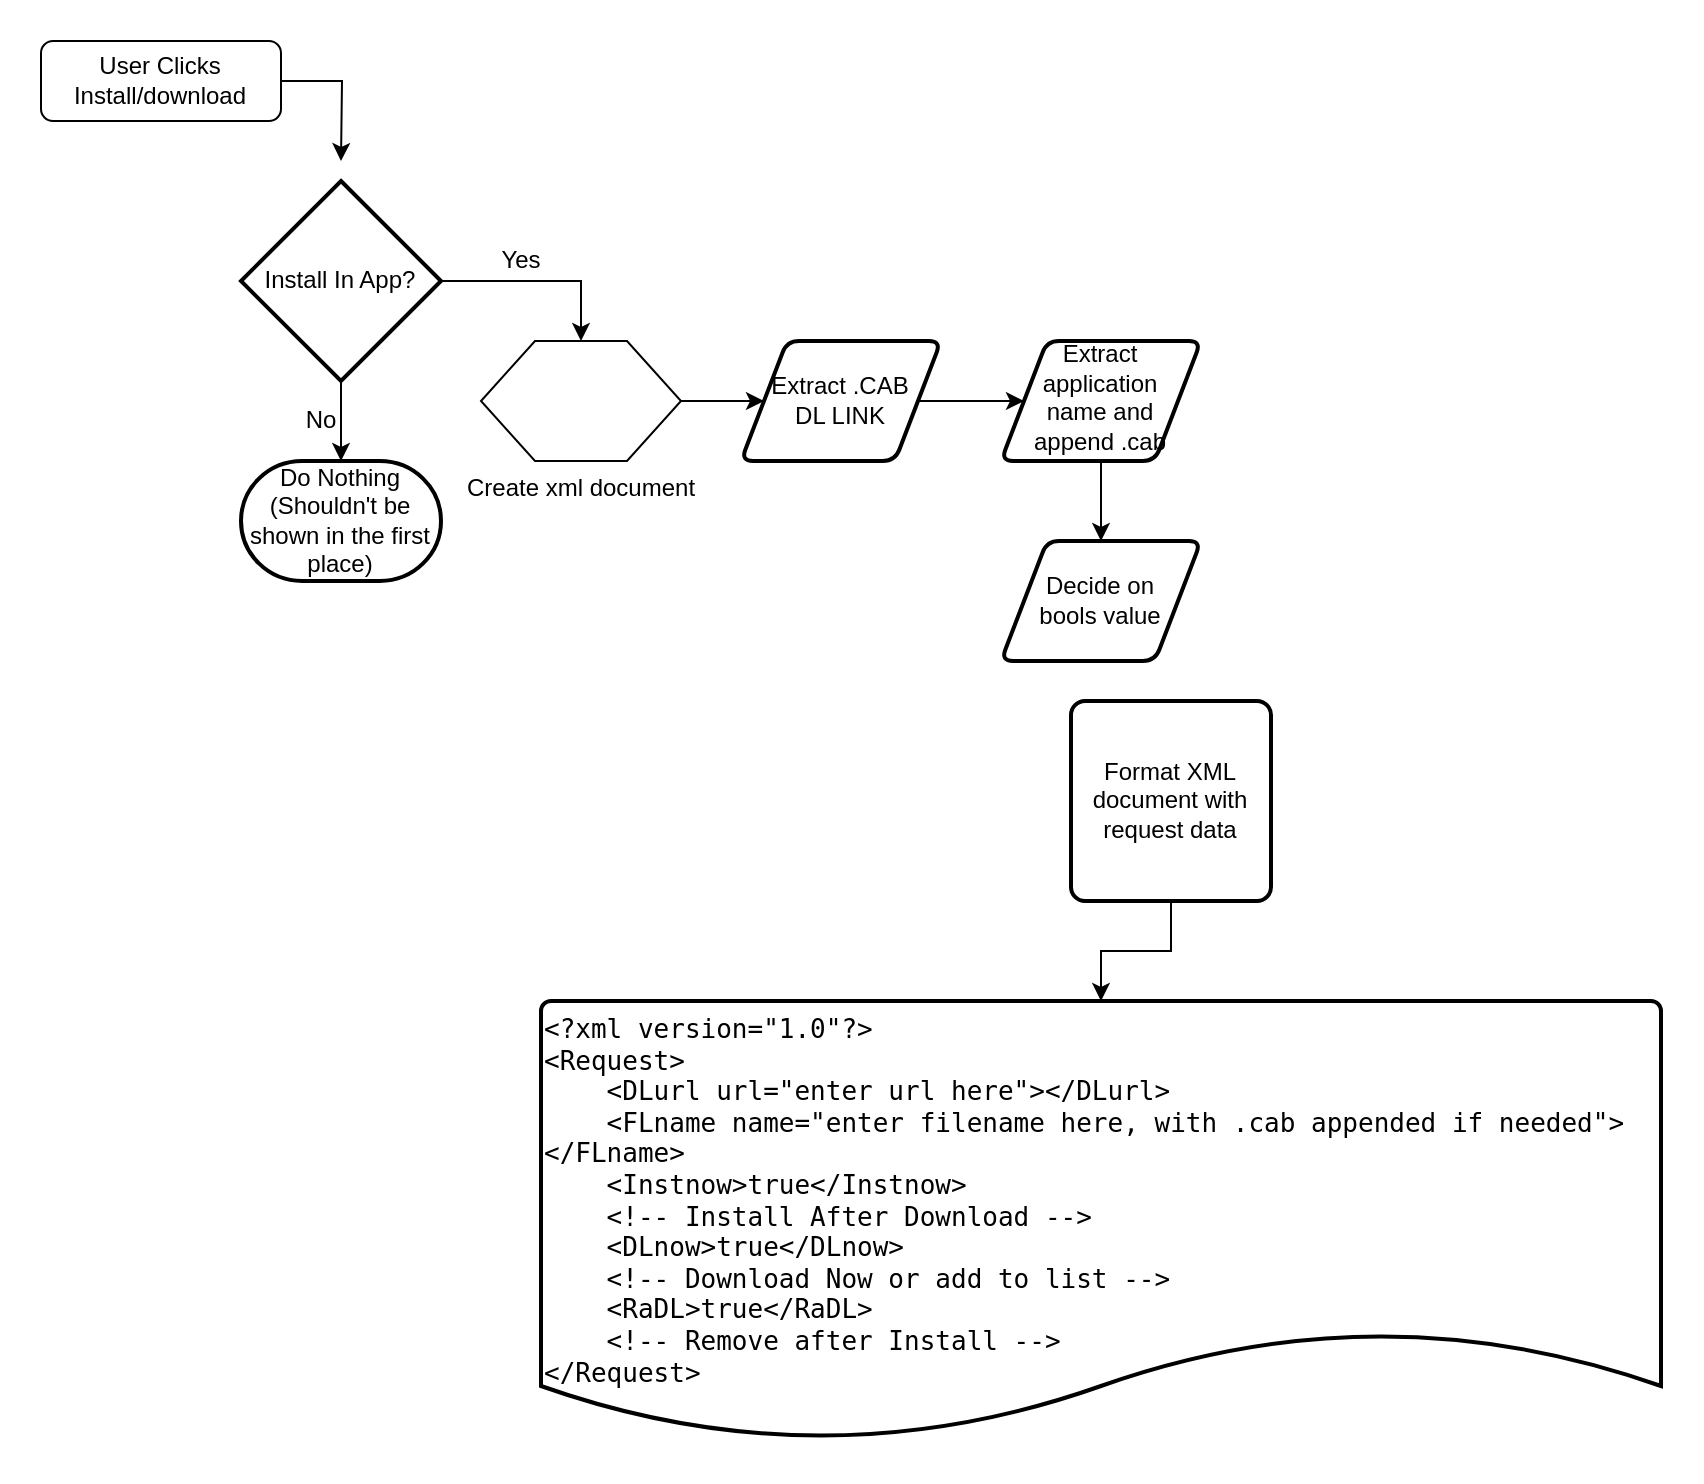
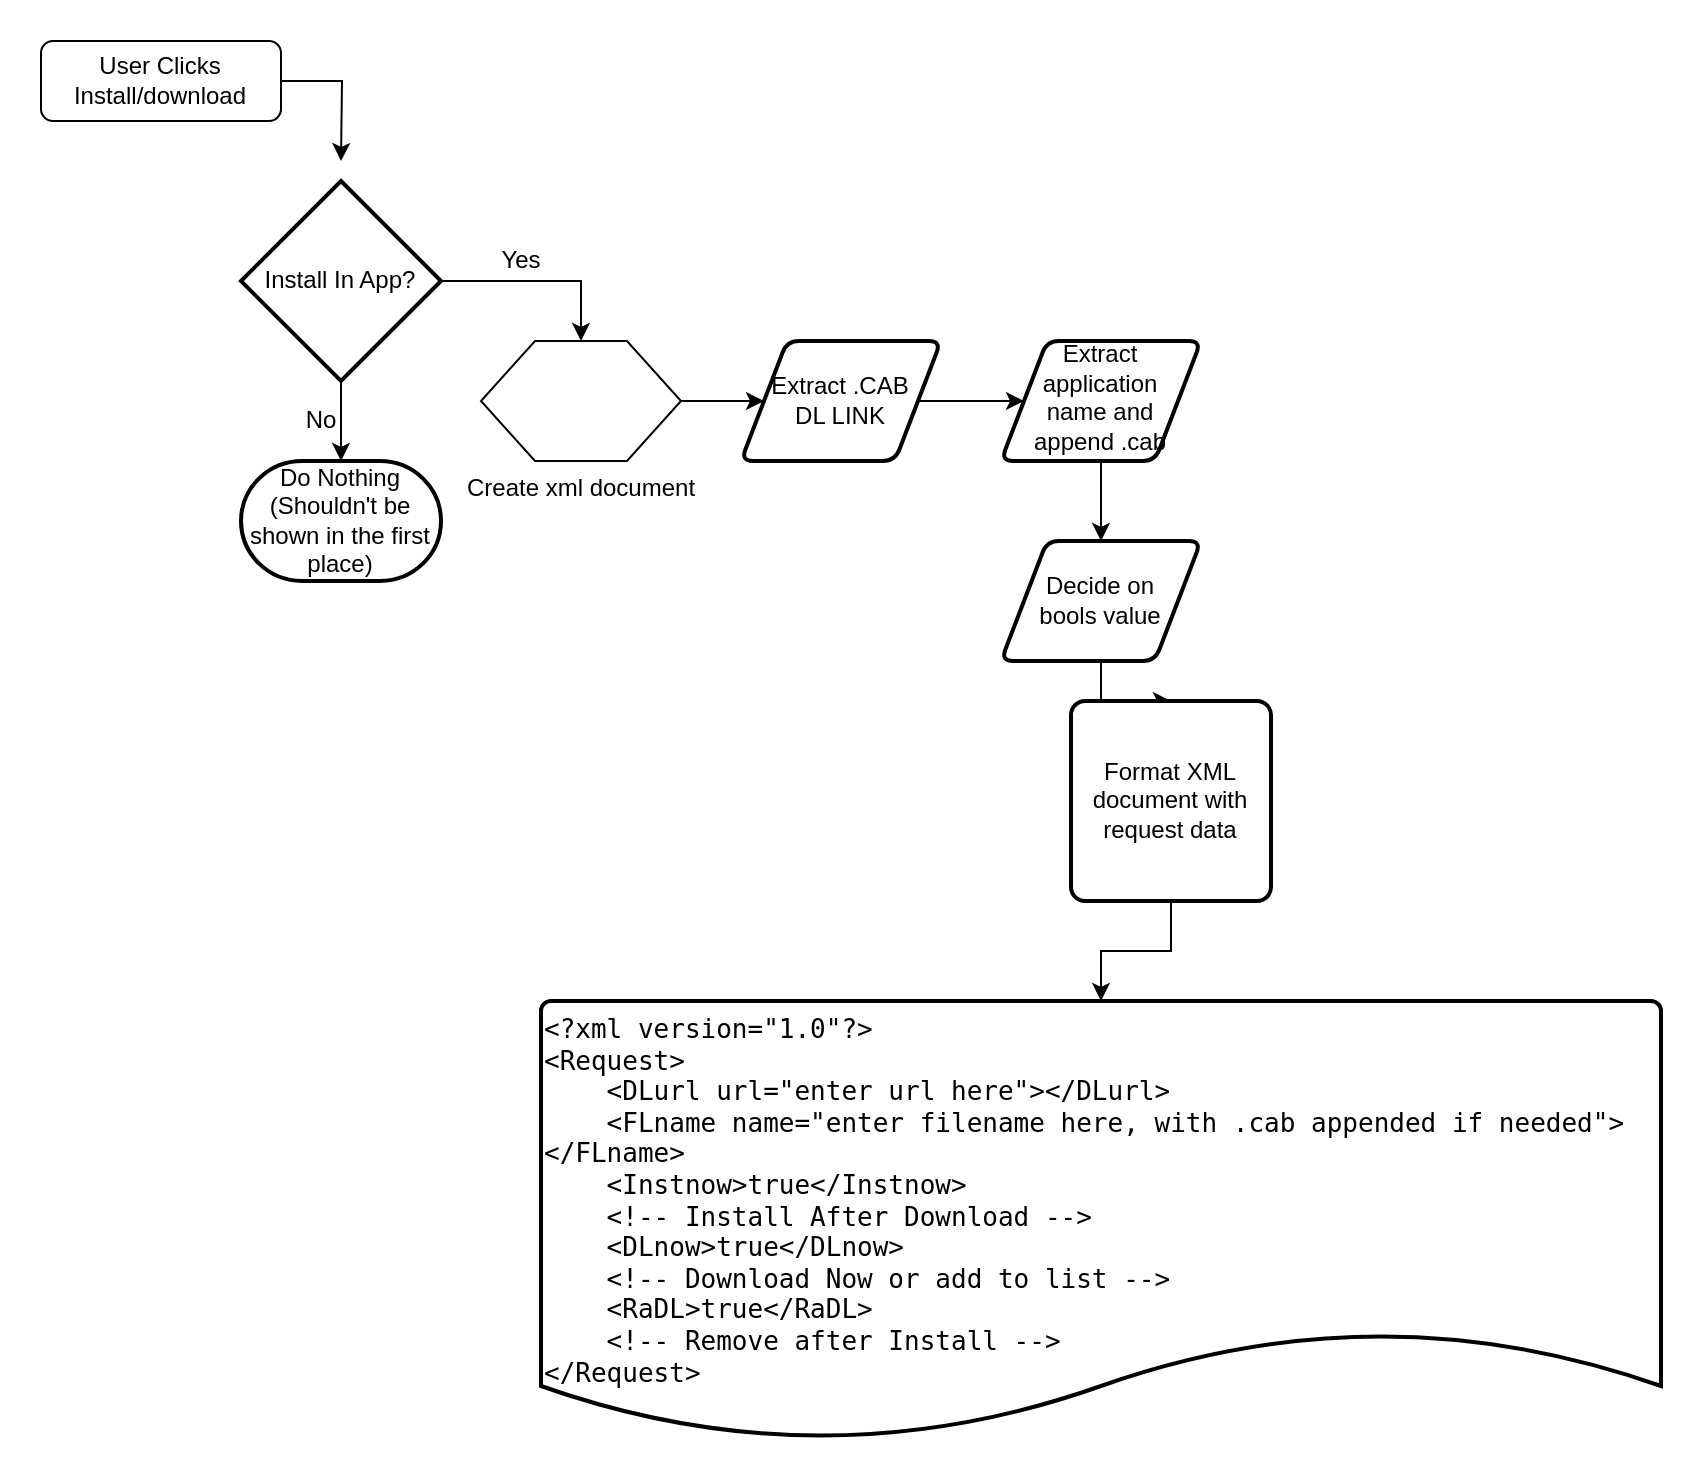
  <mxCell id="0" />
  <mxCell id="1" parent="0" />
  <mxCell id="2" style="edgeStyle=orthogonalEdgeStyle;rounded=0;orthogonalLoop=1;jettySize=auto;html=1;" edge="1" parent="1" source="3"><mxGeometry relative="1" as="geometry"><mxPoint x="170" y="80" as="targetPoint" /></mxGeometry></mxCell>
  <mxCell id="3" value="User Clicks Install/download" style="rounded=1;whiteSpace=wrap;html=1;fontSize=12;glass=0;strokeWidth=1;shadow=0;" parent="1" vertex="1"><mxGeometry x="20" y="20" width="120" height="40" as="geometry" /></mxCell>
  <mxCell id="4" style="edgeStyle=orthogonalEdgeStyle;rounded=0;orthogonalLoop=1;jettySize=auto;html=1;exitX=0.5;exitY=1;exitDx=0;exitDy=0;exitPerimeter=0;entryX=0.5;entryY=0;entryDx=0;entryDy=0;entryPerimeter=0;" edge="1" parent="1" source="6" target="7"><mxGeometry relative="1" as="geometry" /></mxCell>
  <mxCell id="5" style="edgeStyle=orthogonalEdgeStyle;rounded=0;orthogonalLoop=1;jettySize=auto;html=1;exitX=1;exitY=0.5;exitDx=0;exitDy=0;exitPerimeter=0;entryX=0.5;entryY=0;entryDx=0;entryDy=0;" edge="1" parent="1" source="6" target="11"><mxGeometry relative="1" as="geometry" /></mxCell>
  <mxCell id="6" value="Install In App?" style="strokeWidth=2;html=1;shape=mxgraph.flowchart.decision;whiteSpace=wrap;" vertex="1" parent="1"><mxGeometry x="120" y="90" width="100" height="100" as="geometry" /></mxCell>
  <mxCell id="7" value="Do Nothing&lt;br&gt;(Shouldn't be shown in the first place)" style="strokeWidth=2;html=1;shape=mxgraph.flowchart.terminator;whiteSpace=wrap;" vertex="1" parent="1"><mxGeometry x="120" y="230" width="100" height="60" as="geometry" /></mxCell>
  <mxCell id="8" value="No" style="text;html=1;align=center;verticalAlign=middle;resizable=0;points=[];autosize=1;" vertex="1" parent="1"><mxGeometry x="145" y="200" width="30" height="20" as="geometry" /></mxCell>
  <mxCell id="9" value="Yes" style="text;html=1;align=center;verticalAlign=middle;resizable=0;points=[];autosize=1;" vertex="1" parent="1"><mxGeometry x="240" y="120" width="40" height="20" as="geometry" /></mxCell>
  <mxCell id="10" value="" style="edgeStyle=orthogonalEdgeStyle;rounded=0;orthogonalLoop=1;jettySize=auto;html=1;" edge="1" parent="1" source="11" target="13"><mxGeometry relative="1" as="geometry" /></mxCell>
  <mxCell id="11" value="Create xml document" style="verticalLabelPosition=bottom;verticalAlign=top;html=1;shape=hexagon;perimeter=hexagonPerimeter2;arcSize=6;size=0.27;" vertex="1" parent="1"><mxGeometry x="240" y="170" width="100" height="60" as="geometry" /></mxCell>
  <mxCell id="12" value="" style="edgeStyle=orthogonalEdgeStyle;rounded=0;orthogonalLoop=1;jettySize=auto;html=1;" edge="1" parent="1" source="13" target="15"><mxGeometry relative="1" as="geometry" /></mxCell>
  <mxCell id="13" value="Extract .CAB&lt;br&gt;DL LINK" style="shape=parallelogram;html=1;strokeWidth=2;perimeter=parallelogramPerimeter;whiteSpace=wrap;rounded=1;arcSize=12;size=0.23;verticalAlign=middle;" vertex="1" parent="1"><mxGeometry x="370" y="170" width="100" height="60" as="geometry" /></mxCell>
  <mxCell id="14" value="" style="edgeStyle=orthogonalEdgeStyle;rounded=0;orthogonalLoop=1;jettySize=auto;html=1;" edge="1" parent="1" source="15" target="17"><mxGeometry relative="1" as="geometry" /></mxCell>
  <mxCell id="15" value="Extract application&lt;br&gt;name and &lt;br&gt;append .cab" style="shape=parallelogram;html=1;strokeWidth=2;perimeter=parallelogramPerimeter;whiteSpace=wrap;rounded=1;arcSize=12;size=0.23;verticalAlign=bottom;" vertex="1" parent="1"><mxGeometry x="500" y="170" width="100" height="60" as="geometry" /></mxCell>
+ <mxCell id="16" value="" style="edgeStyle=orthogonalEdgeStyle;rounded=0;orthogonalLoop=1;jettySize=auto;html=1;" edge="1" parent="1" source="17" target="20"><mxGeometry relative="1" as="geometry" /></mxCell>
  <mxCell id="17" value="Decide on &lt;br&gt;bools value" style="shape=parallelogram;html=1;strokeWidth=2;perimeter=parallelogramPerimeter;whiteSpace=wrap;rounded=1;arcSize=12;size=0.23;" vertex="1" parent="1"><mxGeometry x="500" y="270" width="100" height="60" as="geometry" /></mxCell>
  <mxCell id="18" value="&lt;div class=&quot;line&quot; style=&quot;font-family: monospace ; font-size: 13px&quot;&gt;&lt;div class=&quot;line&quot;&gt;&amp;lt;?xml version=&quot;1.0&quot;?&amp;gt;&lt;/div&gt;&lt;div class=&quot;line&quot;&gt;&amp;lt;Request&amp;gt;&lt;/div&gt;&lt;div class=&quot;line&quot;&gt;&amp;nbsp; &amp;nbsp; &amp;lt;DLurl url=&quot;enter url here&quot;&amp;gt;&amp;lt;/DLurl&amp;gt;&lt;/div&gt;&lt;div class=&quot;line&quot;&gt;&amp;nbsp; &amp;nbsp; &amp;lt;FLname name=&quot;enter filename here, with .cab appended if needed&quot;&amp;gt;&amp;lt;/FLname&amp;gt;&lt;/div&gt;&lt;div class=&quot;line&quot;&gt;&amp;nbsp; &amp;nbsp; &amp;lt;Instnow&amp;gt;true&amp;lt;/Instnow&amp;gt;&lt;/div&gt;&lt;div class=&quot;line&quot;&gt;&amp;nbsp; &amp;nbsp; &amp;lt;!-- Install After Download --&amp;gt;&lt;/div&gt;&lt;div class=&quot;line&quot;&gt;&amp;nbsp; &amp;nbsp; &amp;lt;DLnow&amp;gt;true&amp;lt;/DLnow&amp;gt;&lt;/div&gt;&lt;div class=&quot;line&quot;&gt;&amp;nbsp; &amp;nbsp; &amp;lt;!-- Download Now or add to list --&amp;gt;&lt;/div&gt;&lt;div class=&quot;line&quot;&gt;&amp;nbsp; &amp;nbsp; &amp;lt;RaDL&amp;gt;true&amp;lt;/RaDL&amp;gt;&lt;/div&gt;&lt;div class=&quot;line&quot;&gt;&amp;nbsp; &amp;nbsp; &amp;lt;!-- Remove after Install --&amp;gt;&lt;/div&gt;&lt;div class=&quot;line&quot;&gt;&amp;lt;/Request&amp;gt;&lt;/div&gt;&lt;/div&gt;" style="strokeWidth=2;html=1;shape=mxgraph.flowchart.document2;whiteSpace=wrap;size=0.25;verticalAlign=top;align=left;" vertex="1" parent="1"><mxGeometry x="270" y="500" width="560" height="220" as="geometry" /></mxCell>
  <mxCell id="19" value="" style="edgeStyle=orthogonalEdgeStyle;rounded=0;orthogonalLoop=1;jettySize=auto;html=1;" edge="1" parent="1" source="20" target="18"><mxGeometry relative="1" as="geometry" /></mxCell>
  <mxCell id="20" value="Format XML document with request data" style="rounded=1;whiteSpace=wrap;html=1;absoluteArcSize=1;arcSize=14;strokeWidth=2;align=center;" vertex="1" parent="1"><mxGeometry x="535" y="350" width="100" height="100" as="geometry" /></mxCell>
